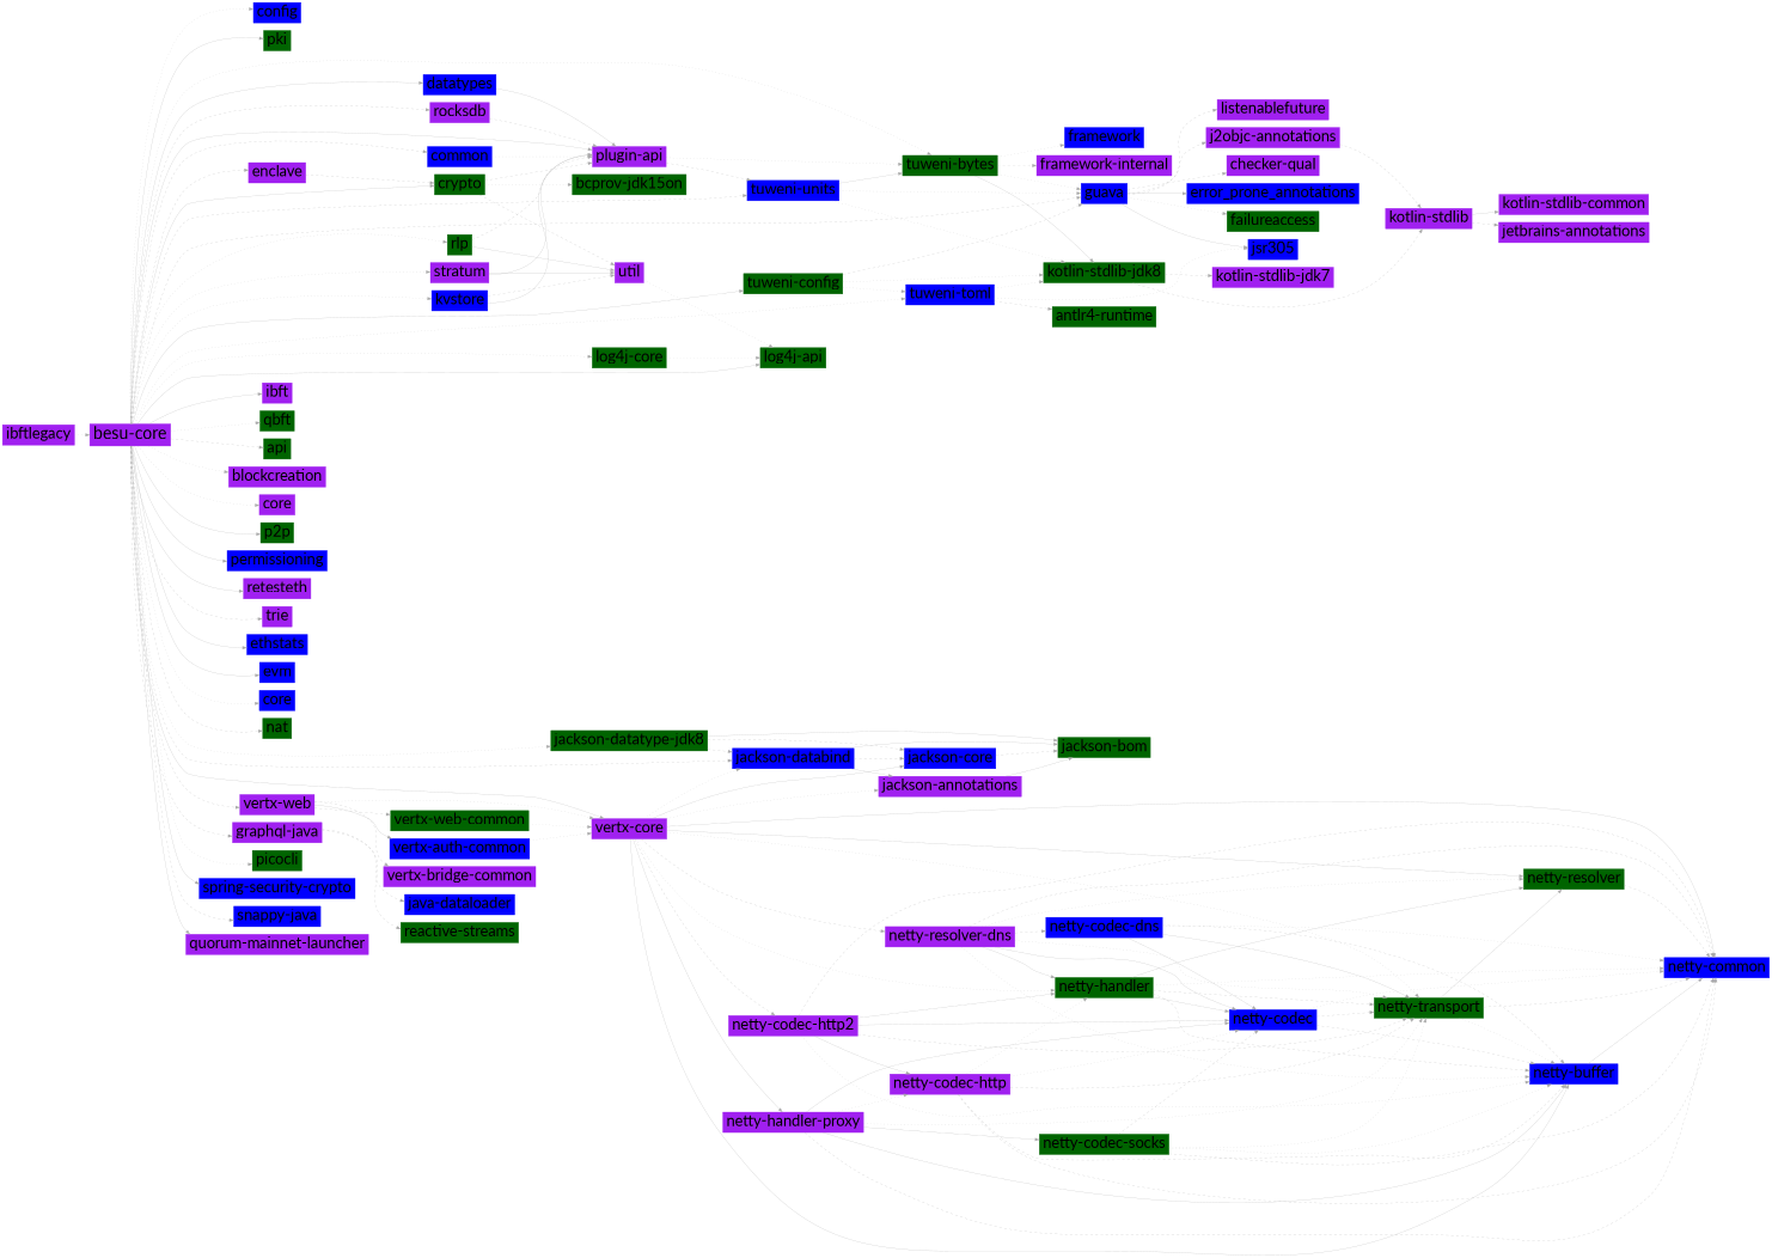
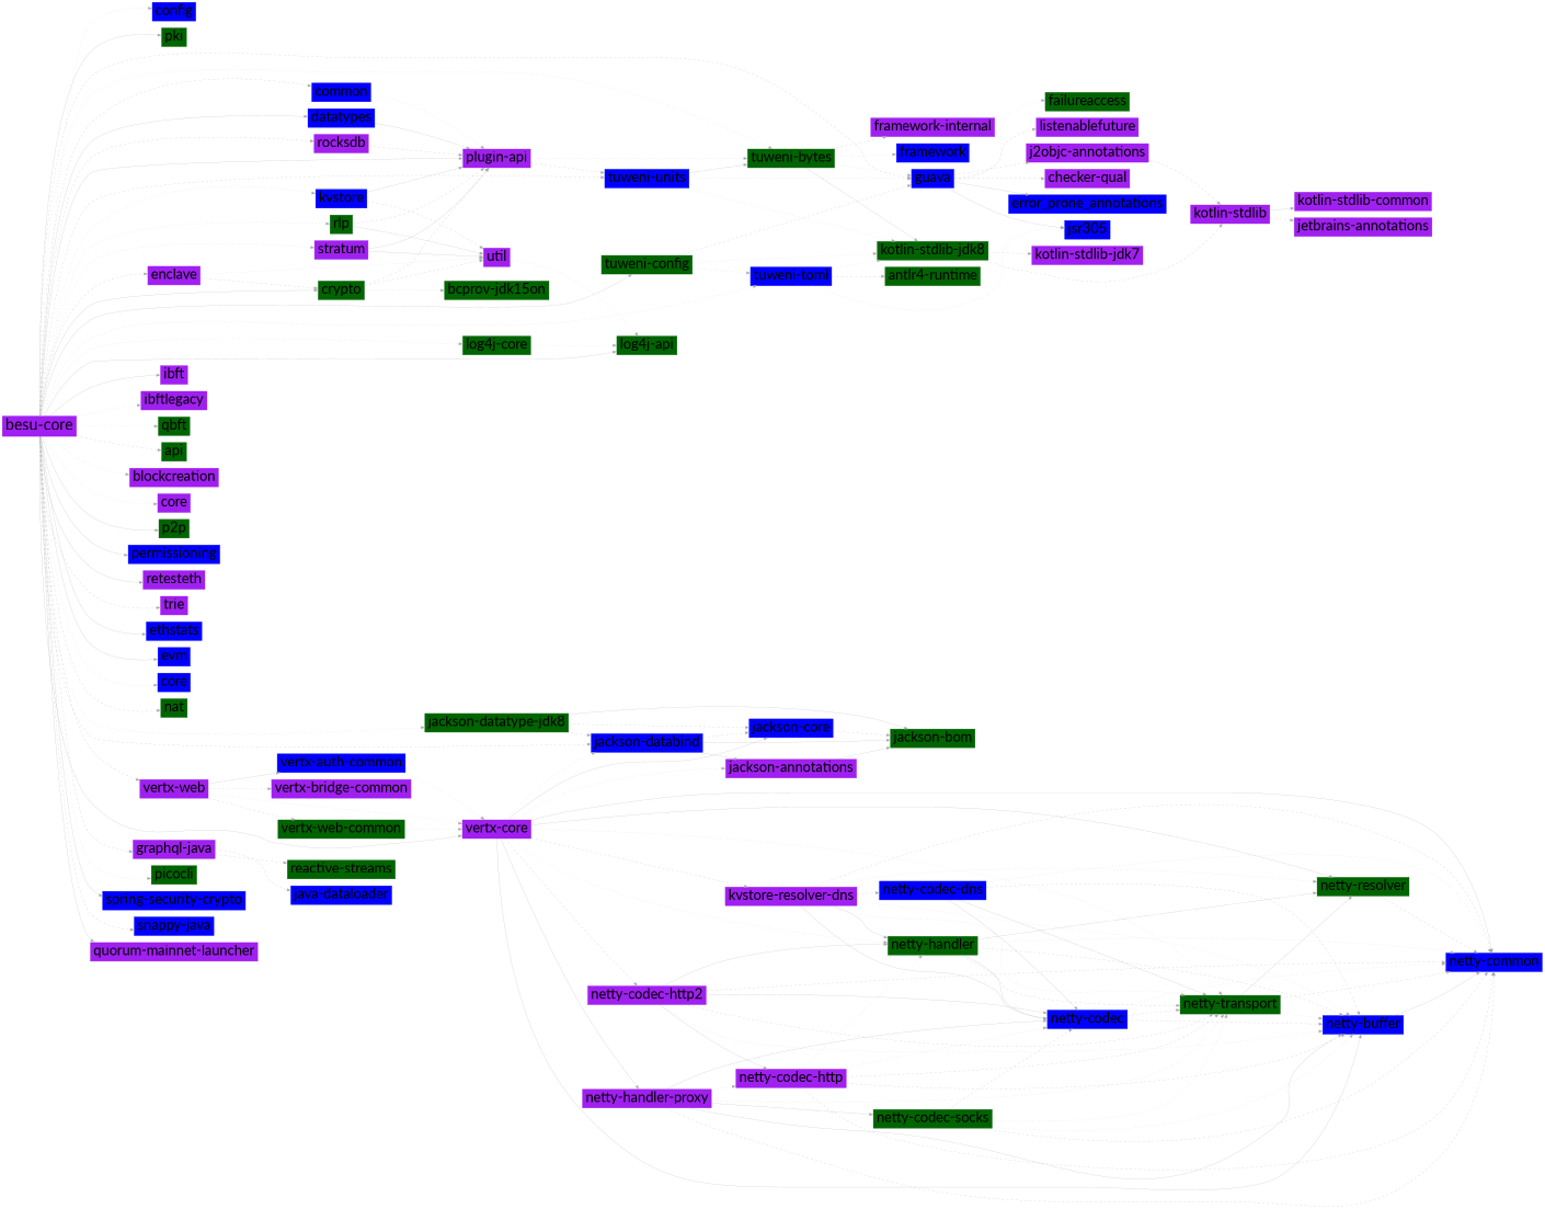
  digraph {
    fontname=Lato
    rankdir=LR
    node [color=purple fontname=Lato fontsize=36 shape=rectangle style=filled]
    edge [color=darkgray fontname=Lato penwidth=0.5 style=dashed]
    n1 [fontsize=40 label="besu-core"]
    n2 [color=blue label=config]
    n3 [color=darkgreen label=pki]
    n4 [color=blue label=common]
    n5 [label="plugin-api"]
    n6 [color=blue label="tuweni-units"]
    n7 [color=darkgreen label="tuweni-bytes"]
    n8 [color=blue label=guava]
    n9 [label=ibft]
    n10 [label=ibftlegacy]
    n11 [color=darkgreen label=qbft]
    n12 [color=darkgreen label=crypto]
    n13 [color=darkgreen label="log4j-api"]
    n14 [color=blue label=datatypes]
    n15 [label=enclave]
    n16 [color=darkgreen label=api]
    n17 [label=blockcreation]
    n18 [label=core]
    n19 [color=darkgreen label=p2p]
    n20 [color=blue label=permissioning]
    n21 [label=retesteth]
    n22 [color=darkgreen label=rlp]
    n23 [label=trie]
    n24 [label=stratum]
    n25 [color=blue label=ethstats]
    n26 [color=blue label=evm]
    n27 [color=blue label=core]
    n28 [color=darkgreen label=nat]
    n29 [label=rocksdb]
    n30 [color=blue label=kvstore]
    n31 [color=blue label="jackson-databind"]
    n32 [color=darkgreen label="jackson-datatype-jdk8"]
    n33 [label="graphql-java"]
    n34 [color=darkgreen label=picocli]
    n35 [label="vertx-core"]
    n36 [label="vertx-web"]
    n37 [color=darkgreen label="log4j-core"]
    n38 [color=darkgreen label="tuweni-config"]
    n39 [color=blue label="tuweni-toml"]
    n40 [color=blue label="spring-security-crypto"]
    n41 [color=blue label="snappy-java"]
    n42 [label="quorum-mainnet-launcher"]
    n43 [color=darkgreen label="kotlin-stdlib-jdk8"]
    n44 [color=blue label=framework]
    n45 [label="framework-internal"]
    n46 [color=darkgreen label=failureaccess]
    n47 [label=listenablefuture]
    n48 [color=blue label=jsr305]
    n49 [label="checker-qual"]
    n50 [color=blue label=error_prone_annotations]
    n51 [label="j2objc-annotations"]
    n52 [label=util]
    n53 [color=darkgreen label="bcprov-jdk15on"]
    n54 [label="jackson-annotations"]
    n55 [color=darkgreen label="jackson-bom"]
    n56 [color=blue label="jackson-core"]
    n57 [color=blue label="java-dataloader"]
    n58 [color=darkgreen label="reactive-streams"]
    n59 [label="netty-handler-proxy"]
    n60 [color=darkgreen label="netty-handler"]
    n61 [color=darkgreen label="netty-transport"]
    n62 [color=blue label="netty-buffer"]
    n63 [color=blue label="netty-common"]
    n64 [color=darkgreen label="netty-resolver"]
    n65 [label="netty-codec-http2"]
-   n66 [label="netty-resolver-dns"]
+   n66 [label="kvstore-resolver-dns"]
    n67 [color=darkgreen label="vertx-web-common"]
    n68 [color=blue label="vertx-auth-common"]
    n69 [label="vertx-bridge-common"]
    n70 [color=darkgreen label="antlr4-runtime"]
    n71 [label="kotlin-stdlib-jdk7"]
    n72 [label="kotlin-stdlib"]
    n73 [label="kotlin-stdlib-common"]
    n74 [label="jetbrains-annotations"]
    n75 [label="netty-codec-http"]
    n76 [color=blue label="netty-codec"]
    n77 [color=darkgreen label="netty-codec-socks"]
    n78 [color=blue label="netty-codec-dns"]
    subgraph sub_1 {
      rank=same
      n1
    }
    n1 -> n2 [style=dotted]
    n1 -> n3 [style=bold]
    n1 -> n4
    n1 -> n5 [style=bold]
    n1 -> n6
    n1 -> n7 [style=dotted]
    n1 -> n8
    n1 -> n9 [style=bold]
-   n10 -> n1 [style=dotted]
+   n1 -> n10 [style=dotted]
    n1 -> n11 [style=dotted]
    n1 -> n12 [style=bold]
    n1 -> n13 [style=bold]
    n1 -> n14 [style=bold]
    n1 -> n15
    n1 -> n16
    n1 -> n17 [style=dotted]
    n1 -> n18 [style=dotted]
    n1 -> n19 [style=bold]
    n1 -> n20 [style=bold]
    n1 -> n21 [style=bold]
    n1 -> n22 [style=dotted]
    n1 -> n23
    n1 -> n24 [style=dotted]
    n1 -> n25 [style=bold]
    n1 -> n26 [style=bold]
    n1 -> n27 [style=dotted]
    n1 -> n28
    n1 -> n29
    n1 -> n30 [style=dotted]
    n1 -> n31
    n1 -> n32 [style=dotted]
    n1 -> n33
    n1 -> n34 [style=dotted]
    n1 -> n35 [style=bold]
    n1 -> n36
    n1 -> n37 [style=dotted]
    n1 -> n38 [style=bold]
    n1 -> n39 [style=dotted]
    n1 -> n40 [style=bold]
    n1 -> n41
    n1 -> n42 [style=bold]
    n4 -> n5 [style=dotted]
    n5 -> n6
    n5 -> n7 [style=dotted]
    n6 -> n7 [style=bold]
    n6 -> n8 [style=dotted]
    n6 -> n43 [style=dotted]
    n7 -> n8 [style=dotted]
    n7 -> n43 [style=bold]
    n7 -> n44 [style=dotted]
    n7 -> n45
    n8 -> n46 [style=dotted]
    n8 -> n47
    n8 -> n48 [style=bold]
    n8 -> n49
    n8 -> n50 [style=bold]
    n8 -> n51
    n12 -> n5
    n12 -> n52
    n12 -> n53 [style=dotted]
    n14 -> n5 [style=bold]
    n15 -> n12
+   n15 -> n52 [style=dotted]
    n22 -> n5
    n22 -> n52 [style=bold]
    n24 -> n5 [style=bold]
    n24 -> n52 [style=bold]
    n29 -> n5
    n30 -> n5 [style=bold]
    n30 -> n52
    n31 -> n54 [style=bold]
    n31 -> n55 [style=bold]
    n31 -> n56
    n32 -> n31
    n32 -> n55 [style=bold]
    n32 -> n56
    n33 -> n57
    n33 -> n58
    n35 -> n31 [style=dotted]
    n35 -> n54 [style=dotted]
    n35 -> n56 [style=bold]
    n35 -> n59 [style=bold]
    n35 -> n60 [style=dotted]
    n35 -> n61 [style=dotted]
    n35 -> n62 [style=bold]
    n35 -> n63 [style=bold]
    n35 -> n64 [style=bold]
    n35 -> n65
    n35 -> n66
    n36 -> n35 [style=dotted]
    n36 -> n67
    n36 -> n68 [style=bold]
    n36 -> n69
    n37 -> n13 [style=dotted]
    n38 -> n8
    n38 -> n39 [style=dotted]
    n38 -> n43 [style=dotted]
    n39 -> n43 [style=dotted]
    n39 -> n48 [style=dotted]
    n39 -> n70
    n43 -> n71
    n43 -> n72
    n51 -> n72
    n52 -> n13 [style=dotted]
    n54 -> n55 [style=bold]
    n56 -> n55
    n59 -> n61 [style=dotted]
    n59 -> n62 [style=bold]
    n59 -> n63
    n59 -> n75 [style=dotted]
    n59 -> n76 [style=bold]
    n59 -> n77 [style=bold]
    n60 -> n61
    n60 -> n62
    n60 -> n63 [style=dotted]
    n60 -> n64 [style=bold]
    n60 -> n76 [style=bold]
    n61 -> n62 [style=dotted]
    n61 -> n63
    n61 -> n64 [style=bold]
    n62 -> n63 [style=bold]
    n64 -> n63
    n65 -> n60 [style=bold]
    n65 -> n61
    n65 -> n62 [style=dotted]
    n65 -> n63
    n65 -> n75 [style=bold]
    n65 -> n76 [style=bold]
    n66 -> n60 [style=bold]
    n66 -> n61 [style=dotted]
    n66 -> n62 [style=dotted]
    n66 -> n63
    n66 -> n64 [style=dotted]
    n66 -> n76 [style=bold]
    n66 -> n78
    n67 -> n35 [style=dotted]
    n68 -> n35 [style=dotted]
    n72 -> n73 [style=bold]
    n72 -> n74
    n75 -> n60 [style=dotted]
    n75 -> n61
    n75 -> n62
    n75 -> n63
    n75 -> n76 [style=dotted]
    n76 -> n61
    n76 -> n62
    n76 -> n63 [style=dotted]
    n77 -> n61 [style=dotted]
    n77 -> n62 [style=dotted]
    n77 -> n63
    n77 -> n76
    n78 -> n61 [style=bold]
    n78 -> n62
    n78 -> n63 [style=dotted]
    n78 -> n76 [style=bold]
  }
